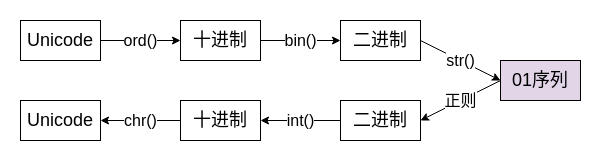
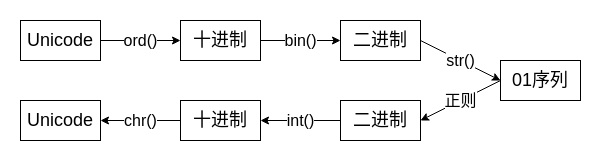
  <mxCell id="0" />
  <mxCell id="1" parent="0" />
  <mxCell id="2" value="&lt;font style=&quot;font-size: 16px&quot;&gt;ord()&lt;/font&gt;" style="edgeStyle=none;html=1;exitX=1;exitY=0.5;exitDx=0;exitDy=0;entryX=0;entryY=0.5;entryDx=0;entryDy=0;" edge="1" parent="1" source="3" target="5"><mxGeometry relative="1" as="geometry" /></mxCell>
  <mxCell id="3" value="&lt;font style=&quot;font-size: 18px&quot;&gt;Unicode&lt;/font&gt;" style="rounded=0;whiteSpace=wrap;html=1;" vertex="1" parent="1"><mxGeometry x="20" y="20" width="80" height="40" as="geometry" /></mxCell>
  <mxCell id="4" value="&lt;font style=&quot;font-size: 16px&quot;&gt;bin()&lt;/font&gt;" style="edgeStyle=none;html=1;exitX=1;exitY=0.5;exitDx=0;exitDy=0;" edge="1" parent="1" source="5" target="7"><mxGeometry relative="1" as="geometry" /></mxCell>
  <mxCell id="5" value="&lt;font style=&quot;font-size: 18px&quot;&gt;十进制&lt;/font&gt;" style="rounded=0;whiteSpace=wrap;html=1;" vertex="1" parent="1"><mxGeometry x="180" y="20" width="80" height="40" as="geometry" /></mxCell>
  <mxCell id="6" value="&lt;font style=&quot;font-size: 16px&quot;&gt;str()&lt;/font&gt;" style="edgeStyle=none;html=1;exitX=1;exitY=0.5;exitDx=0;exitDy=0;entryX=0;entryY=0.5;entryDx=0;entryDy=0;" edge="1" parent="1" source="7" target="9"><mxGeometry relative="1" as="geometry" /></mxCell>
  <mxCell id="7" value="&lt;font style=&quot;font-size: 18px&quot;&gt;二进制&lt;/font&gt;" style="rounded=0;whiteSpace=wrap;html=1;" vertex="1" parent="1"><mxGeometry x="340" y="20" width="80" height="40" as="geometry" /></mxCell>
  <mxCell id="8" value="&lt;font style=&quot;font-size: 16px&quot;&gt;正则&lt;/font&gt;" style="edgeStyle=none;html=1;exitX=0;exitY=0.5;exitDx=0;exitDy=0;entryX=1;entryY=0.5;entryDx=0;entryDy=0;" edge="1" parent="1" source="9" target="11"><mxGeometry relative="1" as="geometry" /></mxCell>
- <mxCell id="9" value="&lt;span style=&quot;font-size: 18px&quot;&gt;01序列&lt;/span&gt;" style="rounded=0;whiteSpace=wrap;html=1;fillColor=#e1d5e7;" vertex="1" parent="1"><mxGeometry x="500" y="60" width="80" height="40" as="geometry" /></mxCell>
+ <mxCell id="9" value="&lt;span style=&quot;font-size: 18px&quot;&gt;01序列&lt;/span&gt;" style="rounded=0;whiteSpace=wrap;html=1;" vertex="1" parent="1"><mxGeometry x="500" y="60" width="80" height="40" as="geometry" /></mxCell>
  <mxCell id="10" value="&lt;font style=&quot;font-size: 16px&quot;&gt;int()&lt;/font&gt;" style="edgeStyle=none;html=1;exitX=0;exitY=0.5;exitDx=0;exitDy=0;entryX=1;entryY=0.5;entryDx=0;entryDy=0;" edge="1" parent="1" source="11" target="13"><mxGeometry relative="1" as="geometry" /></mxCell>
  <mxCell id="11" value="&lt;span style=&quot;font-size: 18px&quot;&gt;二进制&lt;/span&gt;" style="rounded=0;whiteSpace=wrap;html=1;" vertex="1" parent="1"><mxGeometry x="340" y="100" width="80" height="40" as="geometry" /></mxCell>
  <mxCell id="12" value="&lt;font style=&quot;font-size: 16px&quot;&gt;chr()&lt;/font&gt;" style="edgeStyle=none;html=1;" edge="1" parent="1" source="13" target="14"><mxGeometry relative="1" as="geometry" /></mxCell>
  <mxCell id="13" value="&lt;span style=&quot;font-size: 18px&quot;&gt;十进制&lt;/span&gt;" style="rounded=0;whiteSpace=wrap;html=1;" vertex="1" parent="1"><mxGeometry x="180" y="100" width="80" height="40" as="geometry" /></mxCell>
  <mxCell id="14" value="&lt;font style=&quot;font-size: 18px&quot;&gt;Unicode&lt;/font&gt;" style="rounded=0;whiteSpace=wrap;html=1;" vertex="1" parent="1"><mxGeometry x="20" y="100" width="80" height="40" as="geometry" /></mxCell>
